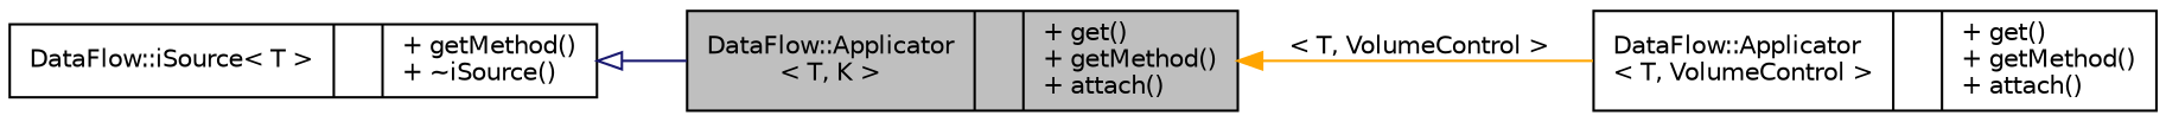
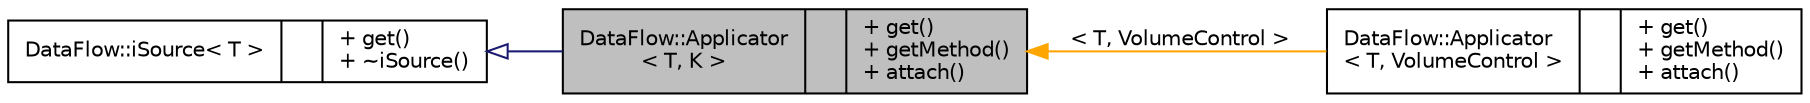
  digraph {
    rankdir=LR
    node [color=black fontname=Helvetica fontsize=10 shape=record]
    edge [dir=back fontname=Helvetica fontsize=10 labelfontname=Helvetica labelfontsize=10 style=solid]
    n1 [fillcolor=grey75 fontcolor=black height=0.2 label="{DataFlow::Applicator\l\< T, K \>\n||+ get()\l+ getMethod()\l+ attach()\l}" style=filled width=0.4]
    n2 [height=0.2 label="{DataFlow::Applicator\l\< T, VolumeControl \>\n||+ get()\l+ getMethod()\l+ attach()\l}" width=0.4]
-   n3 [height=0.2 label="{DataFlow::iSource\< T \>\n||+ getMethod()\l+ ~iSource()\l}" width=0.4]
+   n3 [height=0.2 label="{DataFlow::iSource\< T \>\n||+ get()\l+ ~iSource()\l}" width=0.4]
    n1 -> n2 [color=orange label=" \< T, VolumeControl \>"]
    n3 -> n1 [arrowtail=onormal color=midnightblue]
  }
